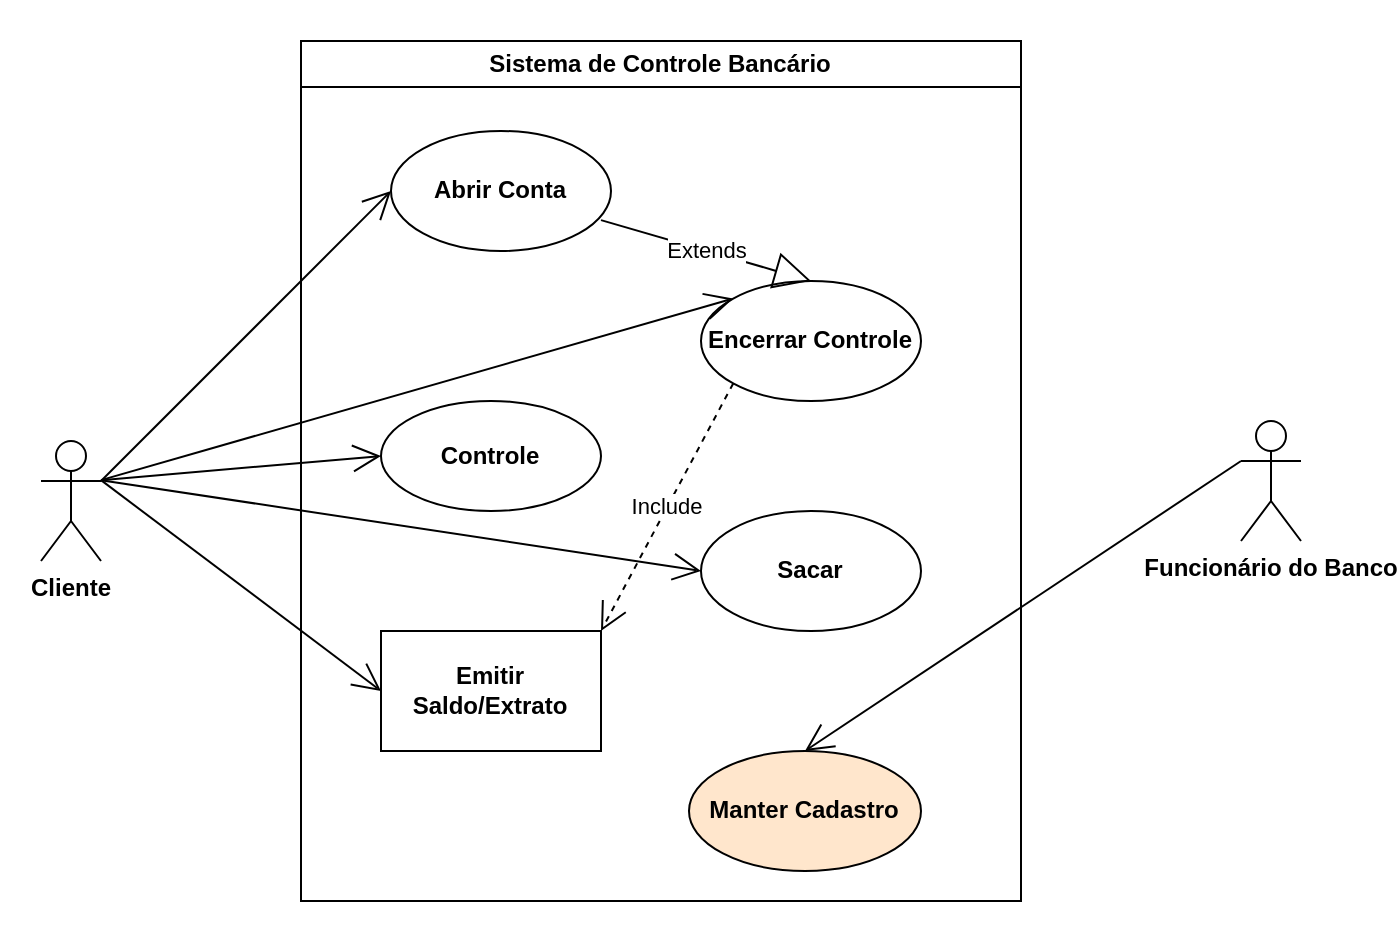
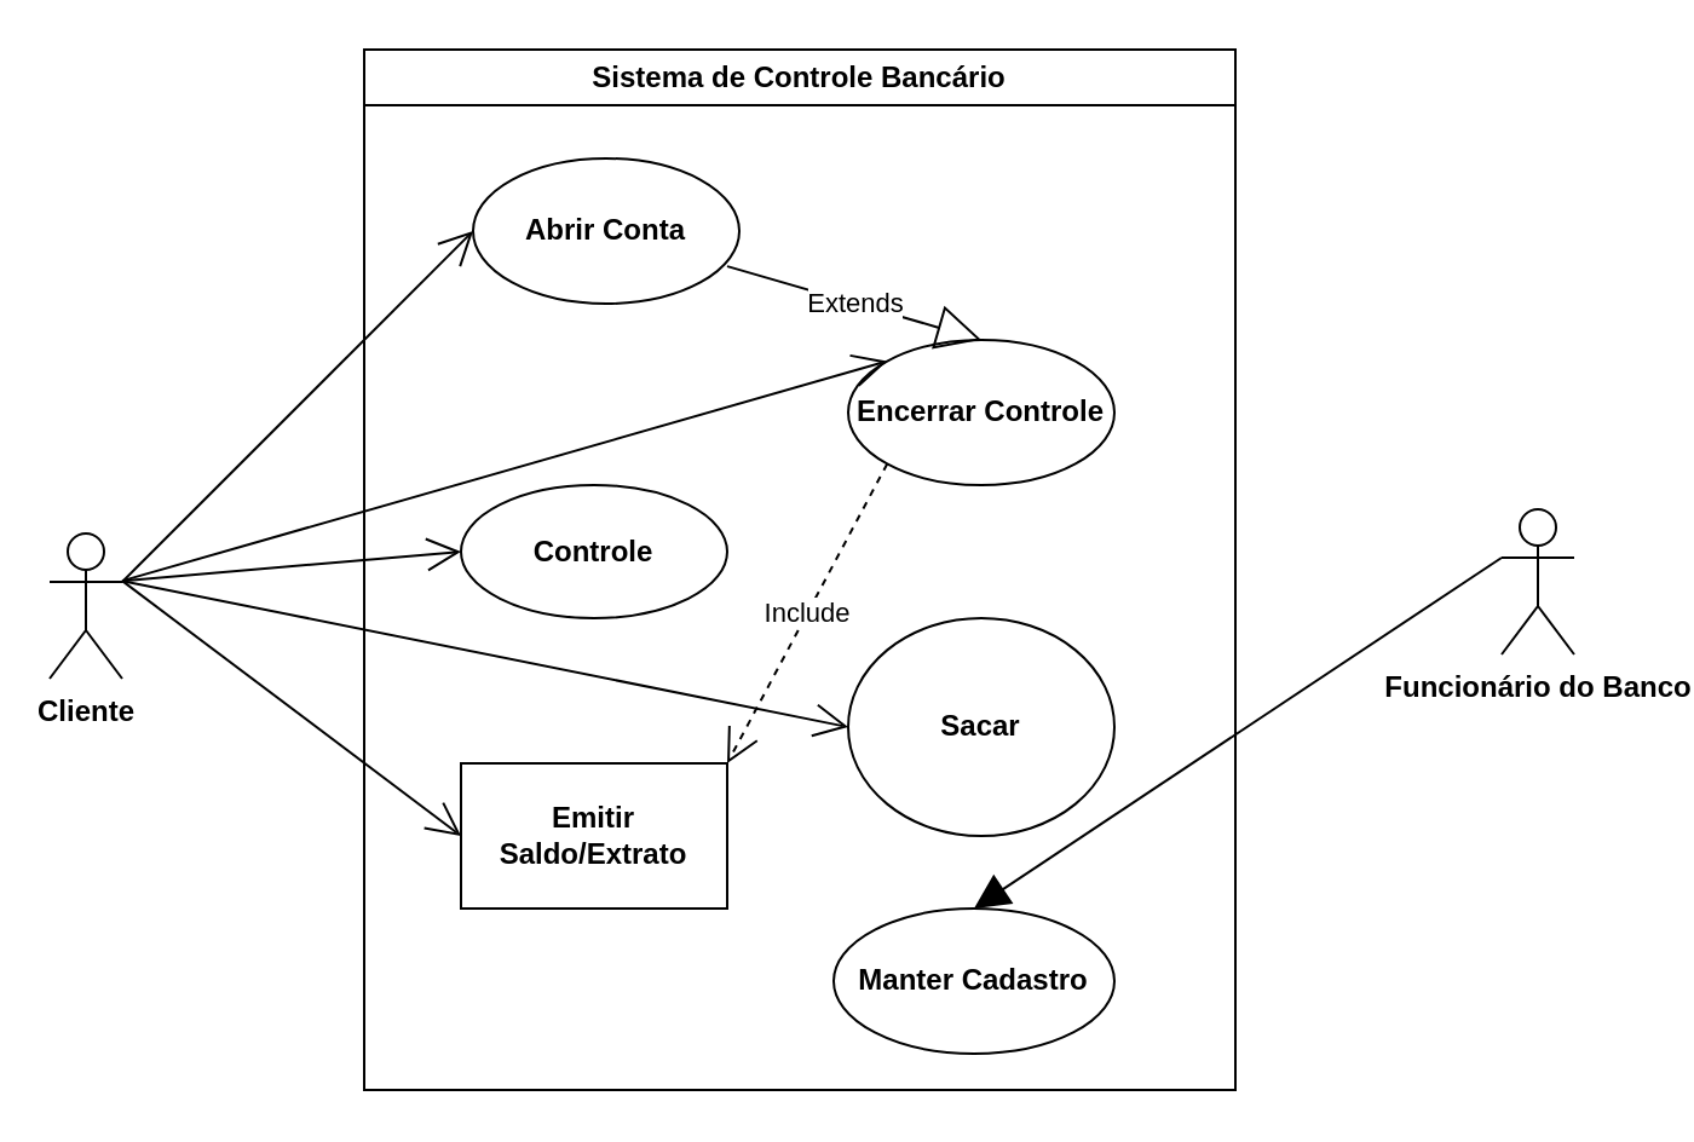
  <mxCell id="0" />
  <mxCell id="1" parent="0" />
  <mxCell id="2" value="&lt;strong&gt;Cliente&lt;/strong&gt;" style="shape=umlActor;verticalLabelPosition=bottom;verticalAlign=top;html=1;outlineConnect=0;" vertex="1" parent="1"><mxGeometry x="20" y="220" width="30" height="60" as="geometry" /></mxCell>
  <mxCell id="3" value="Sistema de Controle Bancário" style="swimlane;whiteSpace=wrap;html=1;" vertex="1" parent="1"><mxGeometry x="150" y="20" width="360" height="430" as="geometry" /></mxCell>
  <mxCell id="4" value="&lt;strong&gt;Abrir Conta&lt;/strong&gt;" style="ellipse;whiteSpace=wrap;html=1;" vertex="1" parent="3"><mxGeometry x="45" y="45" width="110" height="60" as="geometry" /></mxCell>
  <mxCell id="5" value="&lt;strong&gt;Controle&lt;/strong&gt;" style="ellipse;whiteSpace=wrap;html=1;" vertex="1" parent="3"><mxGeometry x="40" y="180" width="110" height="55" as="geometry" /></mxCell>
- <mxCell id="6" value="&lt;strong&gt;Sacar&lt;/strong&gt;" style="ellipse;whiteSpace=wrap;html=1;" vertex="1" parent="3"><mxGeometry x="200" y="235" width="110" height="60" as="geometry" /></mxCell>
+ <mxCell id="6" value="&lt;strong&gt;Sacar&lt;/strong&gt;" style="ellipse;whiteSpace=wrap;html=1;" vertex="1" parent="3"><mxGeometry x="200" y="235" width="110" height="90" as="geometry" /></mxCell>
  <mxCell id="7" value="&lt;strong&gt;Encerrar Controle&lt;/strong&gt;" style="ellipse;whiteSpace=wrap;html=1;" vertex="1" parent="3"><mxGeometry x="200" y="120" width="110" height="60" as="geometry" /></mxCell>
  <mxCell id="8" value="&lt;strong&gt;Emitir Saldo/Extrato&lt;/strong&gt;" style="whiteSpace=wrap;html=1;rounded=0;" vertex="1" parent="3"><mxGeometry x="40" y="295" width="110" height="60" as="geometry" /></mxCell>
- <mxCell id="9" value="&lt;strong&gt;Manter Cadastro&lt;/strong&gt;" style="ellipse;whiteSpace=wrap;html=1;fillColor=#ffe6cc;" vertex="1" parent="3"><mxGeometry x="194" y="355" width="116" height="60" as="geometry" /></mxCell>
+ <mxCell id="9" value="&lt;strong&gt;Manter Cadastro&lt;/strong&gt;" style="ellipse;whiteSpace=wrap;html=1;" vertex="1" parent="3"><mxGeometry x="194" y="355" width="116" height="60" as="geometry" /></mxCell>
  <mxCell id="10" value="Extends" style="endArrow=block;endSize=16;endFill=0;html=1;rounded=0;entryX=0.5;entryY=0;entryDx=0;entryDy=0;" edge="1" parent="3" target="7"><mxGeometry width="160" relative="1" as="geometry"><mxPoint x="150" y="89.58" as="sourcePoint" /><mxPoint x="310" y="89.58" as="targetPoint" /></mxGeometry></mxCell>
  <mxCell id="11" value="Include" style="endArrow=open;endSize=12;dashed=1;html=1;rounded=0;exitX=0;exitY=1;exitDx=0;exitDy=0;entryX=1;entryY=0;entryDx=0;entryDy=0;" edge="1" parent="3" source="7" target="8"><mxGeometry width="160" relative="1" as="geometry"><mxPoint x="120" y="200" as="sourcePoint" /><mxPoint x="280" y="200" as="targetPoint" /><mxPoint as="offset" /></mxGeometry></mxCell>
  <mxCell id="12" value="&lt;strong&gt;Funcionário do Banco&lt;/strong&gt;" style="shape=umlActor;verticalLabelPosition=bottom;verticalAlign=top;html=1;outlineConnect=0;" vertex="1" parent="1"><mxGeometry x="620" y="210" width="30" height="60" as="geometry" /></mxCell>
  <mxCell id="13" value="" style="endArrow=open;endFill=1;endSize=12;html=1;rounded=0;entryX=0;entryY=0.5;entryDx=0;entryDy=0;exitX=1;exitY=0.333;exitDx=0;exitDy=0;exitPerimeter=0;" edge="1" parent="1" source="2" target="4"><mxGeometry width="160" relative="1" as="geometry"><mxPoint x="70" y="227.08" as="sourcePoint" /><mxPoint x="230" y="227.08" as="targetPoint" /></mxGeometry></mxCell>
  <mxCell id="14" value="" style="endArrow=open;endFill=1;endSize=12;html=1;rounded=0;entryX=0;entryY=0.5;entryDx=0;entryDy=0;" edge="1" parent="1" target="5"><mxGeometry width="160" relative="1" as="geometry"><mxPoint x="50" y="239.58" as="sourcePoint" /><mxPoint x="210" y="239.58" as="targetPoint" /></mxGeometry></mxCell>
  <mxCell id="15" value="" style="endArrow=open;endFill=1;endSize=12;html=1;rounded=0;entryX=0;entryY=0;entryDx=0;entryDy=0;" edge="1" parent="1" target="7"><mxGeometry width="160" relative="1" as="geometry"><mxPoint x="50" y="239.58" as="sourcePoint" /><mxPoint x="210" y="239.58" as="targetPoint" /></mxGeometry></mxCell>
  <mxCell id="16" value="" style="endArrow=open;endFill=1;endSize=12;html=1;rounded=0;entryX=0;entryY=0.5;entryDx=0;entryDy=0;" edge="1" parent="1" target="6"><mxGeometry width="160" relative="1" as="geometry"><mxPoint x="50" y="239.58" as="sourcePoint" /><mxPoint x="210" y="239.58" as="targetPoint" /></mxGeometry></mxCell>
  <mxCell id="17" value="" style="endArrow=open;endFill=1;endSize=12;html=1;rounded=0;entryX=0;entryY=0.5;entryDx=0;entryDy=0;" edge="1" parent="1" target="8"><mxGeometry width="160" relative="1" as="geometry"><mxPoint x="50" y="239.58" as="sourcePoint" /><mxPoint x="210" y="239.58" as="targetPoint" /></mxGeometry></mxCell>
- <mxCell id="18" value="" style="endArrow=open;endFill=1;endSize=12;html=1;rounded=0;exitX=0;exitY=0.333;exitDx=0;exitDy=0;exitPerimeter=0;entryX=0.5;entryY=0;entryDx=0;entryDy=0;" edge="1" parent="1" source="12" target="9"><mxGeometry width="160" relative="1" as="geometry"><mxPoint x="270" y="310" as="sourcePoint" /><mxPoint x="430" y="310" as="targetPoint" /></mxGeometry></mxCell>
+ <mxCell id="18" value="" style="endArrow=block;endFill=1;endSize=12;html=1;rounded=0;exitX=0;exitY=0.333;exitDx=0;exitDy=0;exitPerimeter=0;entryX=0.5;entryY=0;entryDx=0;entryDy=0;" edge="1" parent="1" source="12" target="9"><mxGeometry width="160" relative="1" as="geometry"><mxPoint x="270" y="310" as="sourcePoint" /><mxPoint x="430" y="310" as="targetPoint" /></mxGeometry></mxCell>
